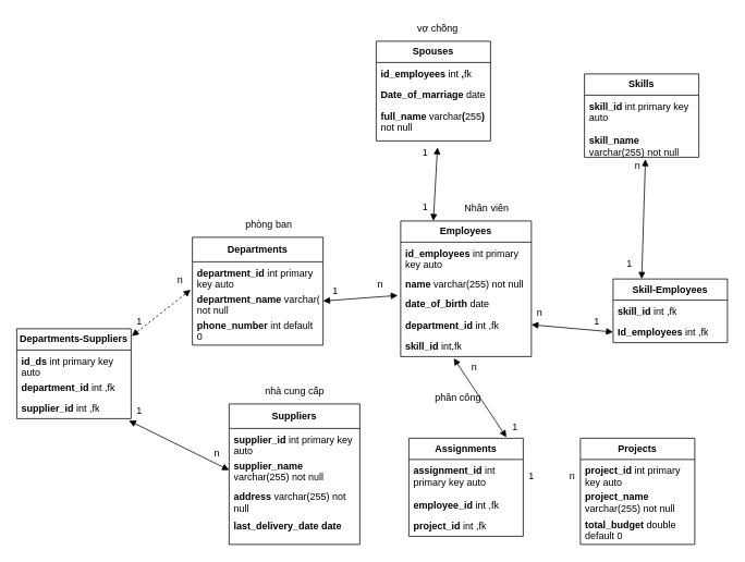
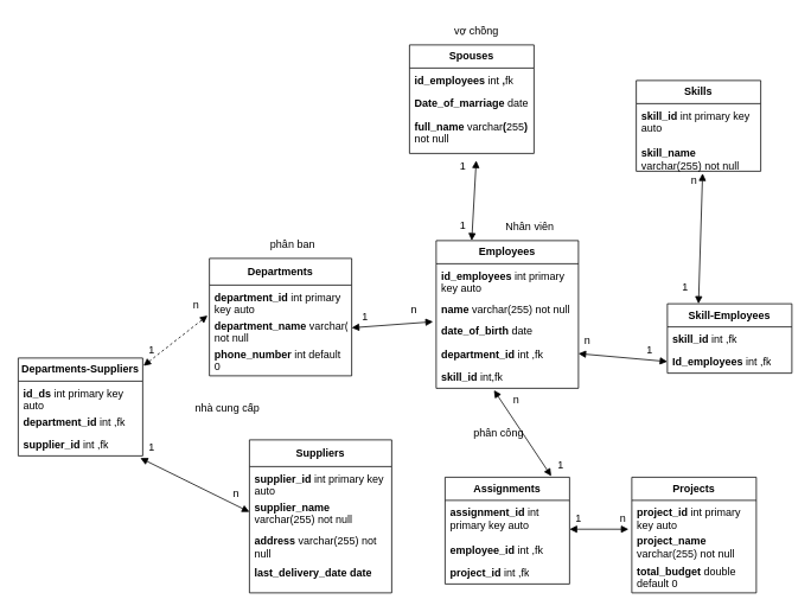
  <mxCell id="0" />
  <mxCell id="1" parent="0" />
  <mxCell id="2" value="&lt;b&gt;Employees&lt;/b&gt;" style="swimlane;fontStyle=0;childLayout=stackLayout;horizontal=1;startSize=26;fillColor=none;horizontalStack=0;resizeParent=1;resizeParentMax=0;resizeLast=0;collapsible=1;marginBottom=0;whiteSpace=wrap;html=1;" parent="1" vertex="1"><mxGeometry x="490" y="270" width="160" height="166" as="geometry" /></mxCell>
  <mxCell id="3" value="&lt;b&gt;id_employees&lt;/b&gt;&lt;b style=&quot;border-color: var(--border-color);&quot;&gt;&amp;nbsp;&lt;/b&gt;int primary key&amp;nbsp;auto&lt;b&gt;&lt;br&gt;&amp;nbsp;&lt;/b&gt;" style="text;strokeColor=none;fillColor=none;align=left;verticalAlign=top;spacingLeft=4;spacingRight=4;overflow=hidden;rotatable=0;points=[[0,0.5],[1,0.5]];portConstraint=eastwest;whiteSpace=wrap;html=1;" parent="2" vertex="1"><mxGeometry y="26" width="160" height="38" as="geometry" /></mxCell>
  <mxCell id="4" value="&lt;b&gt;name &lt;/b&gt;varchar(255) not null" style="text;strokeColor=none;fillColor=none;align=left;verticalAlign=top;spacingLeft=4;spacingRight=4;overflow=hidden;rotatable=0;points=[[0,0.5],[1,0.5]];portConstraint=eastwest;whiteSpace=wrap;html=1;" parent="2" vertex="1"><mxGeometry y="64" width="160" height="24" as="geometry" /></mxCell>
  <mxCell id="5" value="&lt;b&gt;date_of_birth &lt;/b&gt;date" style="text;strokeColor=none;fillColor=none;align=left;verticalAlign=top;spacingLeft=4;spacingRight=4;overflow=hidden;rotatable=0;points=[[0,0.5],[1,0.5]];portConstraint=eastwest;whiteSpace=wrap;html=1;" parent="2" vertex="1"><mxGeometry y="88" width="160" height="26" as="geometry" /></mxCell>
  <mxCell id="6" value="&lt;b&gt;department_id &lt;/b&gt;int ,fk" style="text;strokeColor=none;fillColor=none;align=left;verticalAlign=top;spacingLeft=4;spacingRight=4;overflow=hidden;rotatable=0;points=[[0,0.5],[1,0.5]];portConstraint=eastwest;whiteSpace=wrap;html=1;" parent="2" vertex="1"><mxGeometry y="114" width="160" height="26" as="geometry" /></mxCell>
  <mxCell id="7" value="&lt;b&gt;skill_id &lt;/b&gt;int,fk" style="text;strokeColor=none;fillColor=none;align=left;verticalAlign=top;spacingLeft=4;spacingRight=4;overflow=hidden;rotatable=0;points=[[0,0.5],[1,0.5]];portConstraint=eastwest;whiteSpace=wrap;html=1;" parent="2" vertex="1"><mxGeometry y="140" width="160" height="26" as="geometry" /></mxCell>
  <mxCell id="8" value="&lt;b&gt;Departments&lt;/b&gt;" style="swimlane;fontStyle=0;childLayout=stackLayout;horizontal=1;startSize=30;fillColor=none;horizontalStack=0;resizeParent=1;resizeParentMax=0;resizeLast=0;collapsible=1;marginBottom=0;whiteSpace=wrap;html=1;" parent="1" vertex="1"><mxGeometry x="235" y="290" width="160" height="132" as="geometry" /></mxCell>
  <mxCell id="9" value="&lt;b&gt;department_id&lt;/b&gt;&amp;nbsp;int primary key auto" style="text;strokeColor=none;fillColor=none;align=left;verticalAlign=top;spacingLeft=4;spacingRight=4;overflow=hidden;rotatable=0;points=[[0,0.5],[1,0.5]];portConstraint=eastwest;whiteSpace=wrap;html=1;" parent="8" vertex="1"><mxGeometry y="30" width="160" height="32" as="geometry" /></mxCell>
  <mxCell id="10" value="&lt;b&gt;department_name&lt;/b&gt;&amp;nbsp;varchar(255) not null" style="text;strokeColor=none;fillColor=none;align=left;verticalAlign=top;spacingLeft=4;spacingRight=4;overflow=hidden;rotatable=0;points=[[0,0.5],[1,0.5]];portConstraint=eastwest;whiteSpace=wrap;html=1;" parent="8" vertex="1"><mxGeometry y="62" width="160" height="32" as="geometry" /></mxCell>
  <mxCell id="11" value="&lt;b&gt;phone_number &lt;/b&gt;int default 0" style="text;strokeColor=none;fillColor=none;align=left;verticalAlign=top;spacingLeft=4;spacingRight=4;overflow=hidden;rotatable=0;points=[[0,0.5],[1,0.5]];portConstraint=eastwest;whiteSpace=wrap;html=1;" parent="8" vertex="1"><mxGeometry y="94" width="160" height="38" as="geometry" /></mxCell>
  <mxCell id="12" value="&lt;b&gt;Suppliers&lt;/b&gt;" style="swimlane;fontStyle=0;childLayout=stackLayout;horizontal=1;startSize=30;fillColor=none;horizontalStack=0;resizeParent=1;resizeParentMax=0;resizeLast=0;collapsible=1;marginBottom=0;whiteSpace=wrap;html=1;" parent="1" vertex="1"><mxGeometry x="280" y="494" width="160" height="172" as="geometry" /></mxCell>
  <mxCell id="13" value="&lt;b&gt;supplier_id&amp;nbsp;&lt;/b&gt;int primary key auto" style="text;strokeColor=none;fillColor=none;align=left;verticalAlign=top;spacingLeft=4;spacingRight=4;overflow=hidden;rotatable=0;points=[[0,0.5],[1,0.5]];portConstraint=eastwest;whiteSpace=wrap;html=1;" parent="12" vertex="1"><mxGeometry y="30" width="160" height="32" as="geometry" /></mxCell>
  <mxCell id="14" value="&lt;b&gt;supplier_name &lt;/b&gt;varchar(255) not null" style="text;strokeColor=none;fillColor=none;align=left;verticalAlign=top;spacingLeft=4;spacingRight=4;overflow=hidden;rotatable=0;points=[[0,0.5],[1,0.5]];portConstraint=eastwest;whiteSpace=wrap;html=1;" parent="12" vertex="1"><mxGeometry y="62" width="160" height="38" as="geometry" /></mxCell>
  <mxCell id="15" value="&lt;b&gt;address &lt;/b&gt;varchar(255) not null" style="text;strokeColor=none;fillColor=none;align=left;verticalAlign=top;spacingLeft=4;spacingRight=4;overflow=hidden;rotatable=0;points=[[0,0.5],[1,0.5]];portConstraint=eastwest;whiteSpace=wrap;html=1;" parent="12" vertex="1"><mxGeometry y="100" width="160" height="36" as="geometry" /></mxCell>
  <mxCell id="16" value="&lt;b&gt;last_delivery_date date&lt;/b&gt;" style="text;strokeColor=none;fillColor=none;align=left;verticalAlign=top;spacingLeft=4;spacingRight=4;overflow=hidden;rotatable=0;points=[[0,0.5],[1,0.5]];portConstraint=eastwest;whiteSpace=wrap;html=1;" parent="12" vertex="1"><mxGeometry y="136" width="160" height="36" as="geometry" /></mxCell>
- <mxCell id="17" value="phòng ban&amp;nbsp;" style="text;html=1;align=center;verticalAlign=middle;resizable=0;points=[];autosize=1;strokeColor=none;fillColor=none;" parent="1" vertex="1"><mxGeometry x="290" y="260" width="80" height="30" as="geometry" /></mxCell>
+ <mxCell id="17" value="phân ban&amp;nbsp;" style="text;html=1;align=center;verticalAlign=middle;resizable=0;points=[];autosize=1;strokeColor=none;fillColor=none;" parent="1" vertex="1"><mxGeometry x="290" y="260" width="80" height="30" as="geometry" /></mxCell>
  <mxCell id="18" value="Nhân viên" style="text;html=1;align=center;verticalAlign=middle;resizable=0;points=[];autosize=1;strokeColor=none;fillColor=none;" parent="1" vertex="1"><mxGeometry x="555" y="240" width="80" height="30" as="geometry" /></mxCell>
  <mxCell id="19" value="" style="endArrow=block;startArrow=block;endFill=1;startFill=1;html=1;rounded=0;exitX=1;exitY=0.5;exitDx=0;exitDy=0;entryX=-0.022;entryY=0.123;entryDx=0;entryDy=0;entryPerimeter=0;" parent="1" source="10" target="5" edge="1"><mxGeometry width="160" relative="1" as="geometry"><mxPoint x="350" y="440" as="sourcePoint" /><mxPoint x="310" y="360" as="targetPoint" /></mxGeometry></mxCell>
  <mxCell id="20" value="1" style="text;html=1;align=center;verticalAlign=middle;resizable=0;points=[];autosize=1;strokeColor=none;fillColor=none;" parent="1" vertex="1"><mxGeometry x="395" y="341" width="30" height="30" as="geometry" /></mxCell>
  <mxCell id="21" value="n" style="text;html=1;align=center;verticalAlign=middle;resizable=0;points=[];autosize=1;strokeColor=none;fillColor=none;" parent="1" vertex="1"><mxGeometry x="450" y="333" width="30" height="30" as="geometry" /></mxCell>
  <mxCell id="22" value="&lt;b&gt;Skills&lt;/b&gt;" style="swimlane;fontStyle=0;childLayout=stackLayout;horizontal=1;startSize=26;fillColor=none;horizontalStack=0;resizeParent=1;resizeParentMax=0;resizeLast=0;collapsible=1;marginBottom=0;whiteSpace=wrap;html=1;" parent="1" vertex="1"><mxGeometry x="715" y="90" width="140" height="102" as="geometry" /></mxCell>
  <mxCell id="23" value="&lt;b&gt;skill_id&amp;nbsp;&lt;/b&gt;int primary key auto" style="text;strokeColor=none;fillColor=none;align=left;verticalAlign=top;spacingLeft=4;spacingRight=4;overflow=hidden;rotatable=0;points=[[0,0.5],[1,0.5]];portConstraint=eastwest;whiteSpace=wrap;html=1;" parent="22" vertex="1"><mxGeometry y="26" width="140" height="42" as="geometry" /></mxCell>
  <mxCell id="24" value="&lt;b&gt;skill_name &lt;/b&gt;varchar(255) not null" style="text;strokeColor=none;fillColor=none;align=left;verticalAlign=top;spacingLeft=4;spacingRight=4;overflow=hidden;rotatable=0;points=[[0,0.5],[1,0.5]];portConstraint=eastwest;whiteSpace=wrap;html=1;" parent="22" vertex="1"><mxGeometry y="68" width="140" height="34" as="geometry" /></mxCell>
  <mxCell id="25" value="" style="endArrow=block;startArrow=block;endFill=1;startFill=1;html=1;rounded=0;entryX=0;entryY=0.5;entryDx=0;entryDy=0;exitX=1;exitY=0.5;exitDx=0;exitDy=0;" parent="1" source="6" target="54" edge="1"><mxGeometry width="160" relative="1" as="geometry"><mxPoint x="691.02" y="419.002" as="sourcePoint" /><mxPoint x="750" y="228.59" as="targetPoint" /></mxGeometry></mxCell>
  <mxCell id="26" value="&lt;b&gt;Projects&lt;/b&gt;" style="swimlane;fontStyle=0;childLayout=stackLayout;horizontal=1;startSize=26;fillColor=none;horizontalStack=0;resizeParent=1;resizeParentMax=0;resizeLast=0;collapsible=1;marginBottom=0;whiteSpace=wrap;html=1;" parent="1" vertex="1"><mxGeometry x="710" y="536" width="140" height="130" as="geometry" /></mxCell>
  <mxCell id="27" value="&lt;b&gt;project_id&amp;nbsp;&lt;/b&gt;int primary key auto" style="text;strokeColor=none;fillColor=none;align=left;verticalAlign=top;spacingLeft=4;spacingRight=4;overflow=hidden;rotatable=0;points=[[0,0.5],[1,0.5]];portConstraint=eastwest;whiteSpace=wrap;html=1;" parent="26" vertex="1"><mxGeometry y="26" width="140" height="32" as="geometry" /></mxCell>
  <mxCell id="28" value="&lt;b&gt;project_name &lt;/b&gt;varchar(255) not null&amp;nbsp;" style="text;strokeColor=none;fillColor=none;align=left;verticalAlign=top;spacingLeft=4;spacingRight=4;overflow=hidden;rotatable=0;points=[[0,0.5],[1,0.5]];portConstraint=eastwest;whiteSpace=wrap;html=1;" parent="26" vertex="1"><mxGeometry y="58" width="140" height="34" as="geometry" /></mxCell>
  <mxCell id="29" value="&lt;b&gt;total_budget &lt;/b&gt;double default 0" style="text;strokeColor=none;fillColor=none;align=left;verticalAlign=top;spacingLeft=4;spacingRight=4;overflow=hidden;rotatable=0;points=[[0,0.5],[1,0.5]];portConstraint=eastwest;whiteSpace=wrap;html=1;" parent="26" vertex="1"><mxGeometry y="92" width="140" height="38" as="geometry" /></mxCell>
  <mxCell id="30" value="&lt;b&gt;Assignments&lt;/b&gt;" style="swimlane;fontStyle=0;childLayout=stackLayout;horizontal=1;startSize=26;fillColor=none;horizontalStack=0;resizeParent=1;resizeParentMax=0;resizeLast=0;collapsible=1;marginBottom=0;whiteSpace=wrap;html=1;" parent="1" vertex="1"><mxGeometry x="500" y="536" width="140" height="120" as="geometry" /></mxCell>
  <mxCell id="31" value="&lt;b&gt;assignment_id&amp;nbsp;&lt;/b&gt;int primary key auto" style="text;strokeColor=none;fillColor=none;align=left;verticalAlign=top;spacingLeft=4;spacingRight=4;overflow=hidden;rotatable=0;points=[[0,0.5],[1,0.5]];portConstraint=eastwest;whiteSpace=wrap;html=1;" parent="30" vertex="1"><mxGeometry y="26" width="140" height="42" as="geometry" /></mxCell>
  <mxCell id="32" value="&lt;b&gt;employee_id &lt;/b&gt;int ,fk" style="text;strokeColor=none;fillColor=none;align=left;verticalAlign=top;spacingLeft=4;spacingRight=4;overflow=hidden;rotatable=0;points=[[0,0.5],[1,0.5]];portConstraint=eastwest;whiteSpace=wrap;html=1;" parent="30" vertex="1"><mxGeometry y="68" width="140" height="26" as="geometry" /></mxCell>
  <mxCell id="33" value="&lt;b&gt;project_id &lt;/b&gt;int ,fk" style="text;strokeColor=none;fillColor=none;align=left;verticalAlign=top;spacingLeft=4;spacingRight=4;overflow=hidden;rotatable=0;points=[[0,0.5],[1,0.5]];portConstraint=eastwest;whiteSpace=wrap;html=1;" parent="30" vertex="1"><mxGeometry y="94" width="140" height="26" as="geometry" /></mxCell>
  <mxCell id="34" value="phân công" style="text;html=1;align=center;verticalAlign=middle;resizable=0;points=[];autosize=1;strokeColor=none;fillColor=none;" parent="1" vertex="1"><mxGeometry x="520" y="471" width="80" height="30" as="geometry" /></mxCell>
  <mxCell id="35" value="" style="endArrow=block;startArrow=block;endFill=1;startFill=1;html=1;rounded=0;exitX=0.406;exitY=1.08;exitDx=0;exitDy=0;exitPerimeter=0;entryX=0.853;entryY=-0.01;entryDx=0;entryDy=0;entryPerimeter=0;" parent="1" source="7" target="30" edge="1"><mxGeometry width="160" relative="1" as="geometry"><mxPoint x="350" y="480" as="sourcePoint" /><mxPoint x="510" y="480" as="targetPoint" /></mxGeometry></mxCell>
- <mxCell id="37" value="nhà cung cấp" style="text;html=1;align=center;verticalAlign=middle;resizable=0;points=[];autosize=1;strokeColor=none;fillColor=none;" parent="1" vertex="1"><mxGeometry x="310" y="464" width="100" height="30" as="geometry" /></mxCell>
+ <mxCell id="36" value="" style="endArrow=block;startArrow=block;endFill=1;startFill=1;html=1;rounded=0;entryX=-0.026;entryY=0.013;entryDx=0;entryDy=0;entryPerimeter=0;exitX=1;exitY=0.772;exitDx=0;exitDy=0;exitPerimeter=0;" parent="1" source="31" target="28" edge="1"><mxGeometry width="160" relative="1" as="geometry"><mxPoint x="350" y="480" as="sourcePoint" /><mxPoint x="510" y="480" as="targetPoint" /></mxGeometry></mxCell>
+ <mxCell id="37" value="nhà cung cấp" style="text;html=1;align=center;verticalAlign=middle;resizable=0;points=[];autosize=1;strokeColor=none;fillColor=none;" parent="1" vertex="1"><mxGeometry x="205" y="444" width="100" height="30" as="geometry" /></mxCell>
  <mxCell id="38" value="&lt;b style=&quot;border-color: var(--border-color);&quot;&gt;Departments-&lt;/b&gt;&lt;b style=&quot;border-color: var(--border-color);&quot;&gt;Suppliers&lt;/b&gt;" style="swimlane;fontStyle=0;childLayout=stackLayout;horizontal=1;startSize=26;fillColor=none;horizontalStack=0;resizeParent=1;resizeParentMax=0;resizeLast=0;collapsible=1;marginBottom=0;whiteSpace=wrap;html=1;" parent="1" vertex="1"><mxGeometry x="20" y="402" width="140" height="110" as="geometry" /></mxCell>
  <mxCell id="39" value="&lt;b&gt;id_ds&amp;nbsp;&lt;/b&gt;int primary key auto" style="text;strokeColor=none;fillColor=none;align=left;verticalAlign=top;spacingLeft=4;spacingRight=4;overflow=hidden;rotatable=0;points=[[0,0.5],[1,0.5]];portConstraint=eastwest;whiteSpace=wrap;html=1;" parent="38" vertex="1"><mxGeometry y="26" width="140" height="32" as="geometry" /></mxCell>
  <mxCell id="40" value="&lt;b style=&quot;border-color: var(--border-color);&quot;&gt;department_id&lt;/b&gt;&amp;nbsp;int ,fk" style="text;strokeColor=none;fillColor=none;align=left;verticalAlign=top;spacingLeft=4;spacingRight=4;overflow=hidden;rotatable=0;points=[[0,0.5],[1,0.5]];portConstraint=eastwest;whiteSpace=wrap;html=1;" parent="38" vertex="1"><mxGeometry y="58" width="140" height="26" as="geometry" /></mxCell>
  <mxCell id="41" value="&lt;b style=&quot;border-color: var(--border-color);&quot;&gt;supplier_id &lt;/b&gt;&lt;span style=&quot;border-color: var(--border-color);&quot;&gt;int ,fk&lt;/span&gt;" style="text;strokeColor=none;fillColor=none;align=left;verticalAlign=top;spacingLeft=4;spacingRight=4;overflow=hidden;rotatable=0;points=[[0,0.5],[1,0.5]];portConstraint=eastwest;whiteSpace=wrap;html=1;" parent="38" vertex="1"><mxGeometry y="84" width="140" height="26" as="geometry" /></mxCell>
  <mxCell id="42" value="" style="endArrow=block;startArrow=block;endFill=1;startFill=1;html=1;rounded=0;exitX=0.981;exitY=1.094;exitDx=0;exitDy=0;exitPerimeter=0;entryX=0;entryY=0.5;entryDx=0;entryDy=0;" parent="1" source="41" target="14" edge="1"><mxGeometry width="160" relative="1" as="geometry"><mxPoint x="320" y="450" as="sourcePoint" /><mxPoint x="480" y="450" as="targetPoint" /></mxGeometry></mxCell>
  <mxCell id="43" value="" style="endArrow=block;startArrow=block;endFill=1;startFill=1;html=1;rounded=0;exitX=1.006;exitY=0.08;exitDx=0;exitDy=0;exitPerimeter=0;entryX=-0.013;entryY=0.071;entryDx=0;entryDy=0;entryPerimeter=0;dashed=1;" parent="1" source="38" target="10" edge="1"><mxGeometry width="160" relative="1" as="geometry"><mxPoint x="320" y="450" as="sourcePoint" /><mxPoint x="480" y="450" as="targetPoint" /></mxGeometry></mxCell>
  <mxCell id="44" value="1" style="text;html=1;align=center;verticalAlign=middle;resizable=0;points=[];autosize=1;strokeColor=none;fillColor=none;" parent="1" vertex="1"><mxGeometry x="155" y="378" width="30" height="30" as="geometry" /></mxCell>
  <mxCell id="45" value="n" style="text;html=1;align=center;verticalAlign=middle;resizable=0;points=[];autosize=1;strokeColor=none;fillColor=none;" parent="1" vertex="1"><mxGeometry x="205" y="328" width="30" height="30" as="geometry" /></mxCell>
  <mxCell id="46" value="1" style="text;html=1;align=center;verticalAlign=middle;resizable=0;points=[];autosize=1;strokeColor=none;fillColor=none;" parent="1" vertex="1"><mxGeometry x="155" y="488" width="30" height="30" as="geometry" /></mxCell>
  <mxCell id="47" value="n" style="text;html=1;align=center;verticalAlign=middle;resizable=0;points=[];autosize=1;strokeColor=none;fillColor=none;" parent="1" vertex="1"><mxGeometry x="250" y="540" width="30" height="30" as="geometry" /></mxCell>
  <mxCell id="48" value="1" style="text;html=1;align=center;verticalAlign=middle;resizable=0;points=[];autosize=1;strokeColor=none;fillColor=none;" parent="1" vertex="1"><mxGeometry x="635" y="568" width="30" height="30" as="geometry" /></mxCell>
  <mxCell id="49" value="n" style="text;html=1;align=center;verticalAlign=middle;resizable=0;points=[];autosize=1;strokeColor=none;fillColor=none;" parent="1" vertex="1"><mxGeometry x="685" y="568" width="30" height="30" as="geometry" /></mxCell>
  <mxCell id="50" value="1" style="text;html=1;align=center;verticalAlign=middle;resizable=0;points=[];autosize=1;strokeColor=none;fillColor=none;" parent="1" vertex="1"><mxGeometry x="615" y="508" width="30" height="30" as="geometry" /></mxCell>
  <mxCell id="51" value="n" style="text;html=1;align=center;verticalAlign=middle;resizable=0;points=[];autosize=1;strokeColor=none;fillColor=none;" parent="1" vertex="1"><mxGeometry x="565" y="434" width="30" height="30" as="geometry" /></mxCell>
  <mxCell id="52" value="&lt;b&gt;Skill-Employees&lt;/b&gt;" style="swimlane;fontStyle=0;childLayout=stackLayout;horizontal=1;startSize=26;fillColor=none;horizontalStack=0;resizeParent=1;resizeParentMax=0;resizeLast=0;collapsible=1;marginBottom=0;whiteSpace=wrap;html=1;" vertex="1" parent="1"><mxGeometry x="750" y="341" width="140" height="78" as="geometry" /></mxCell>
  <mxCell id="53" value="&lt;b&gt;skill_id &lt;/b&gt;int ,fk" style="text;strokeColor=none;fillColor=none;align=left;verticalAlign=top;spacingLeft=4;spacingRight=4;overflow=hidden;rotatable=0;points=[[0,0.5],[1,0.5]];portConstraint=eastwest;whiteSpace=wrap;html=1;" vertex="1" parent="52"><mxGeometry y="26" width="140" height="26" as="geometry" /></mxCell>
  <mxCell id="54" value="&lt;b&gt;Id_employees &lt;/b&gt;int ,fk" style="text;strokeColor=none;fillColor=none;align=left;verticalAlign=top;spacingLeft=4;spacingRight=4;overflow=hidden;rotatable=0;points=[[0,0.5],[1,0.5]];portConstraint=eastwest;whiteSpace=wrap;html=1;" vertex="1" parent="52"><mxGeometry y="52" width="140" height="26" as="geometry" /></mxCell>
  <mxCell id="55" value="n" style="text;html=1;align=center;verticalAlign=middle;resizable=0;points=[];autosize=1;strokeColor=none;fillColor=none;" vertex="1" parent="1"><mxGeometry x="645" y="368" width="30" height="30" as="geometry" /></mxCell>
  <mxCell id="56" value="1" style="text;html=1;align=center;verticalAlign=middle;resizable=0;points=[];autosize=1;strokeColor=none;fillColor=none;" vertex="1" parent="1"><mxGeometry x="715" y="378" width="30" height="30" as="geometry" /></mxCell>
  <mxCell id="57" value="" style="endArrow=block;startArrow=block;endFill=1;startFill=1;html=1;rounded=0;entryX=0.533;entryY=1.071;entryDx=0;entryDy=0;entryPerimeter=0;exitX=0.25;exitY=0;exitDx=0;exitDy=0;" edge="1" parent="1" source="52" target="24"><mxGeometry width="160" relative="1" as="geometry"><mxPoint x="340" y="440" as="sourcePoint" /><mxPoint x="500" y="440" as="targetPoint" /></mxGeometry></mxCell>
  <mxCell id="58" value="1" style="text;html=1;align=center;verticalAlign=middle;resizable=0;points=[];autosize=1;strokeColor=none;fillColor=none;" vertex="1" parent="1"><mxGeometry x="755" y="308" width="30" height="30" as="geometry" /></mxCell>
  <mxCell id="59" value="n" style="text;html=1;align=center;verticalAlign=middle;resizable=0;points=[];autosize=1;strokeColor=none;fillColor=none;" vertex="1" parent="1"><mxGeometry x="765" y="188" width="30" height="30" as="geometry" /></mxCell>
  <mxCell id="60" value="&lt;b&gt;Spouses&lt;/b&gt;" style="swimlane;fontStyle=0;childLayout=stackLayout;horizontal=1;startSize=26;fillColor=none;horizontalStack=0;resizeParent=1;resizeParentMax=0;resizeLast=0;collapsible=1;marginBottom=0;whiteSpace=wrap;html=1;" vertex="1" parent="1"><mxGeometry x="460" y="50" width="140" height="122" as="geometry" /></mxCell>
  <mxCell id="61" value="&lt;b&gt;id_employees &lt;/b&gt;int &lt;b&gt;,&lt;/b&gt;fk" style="text;strokeColor=none;fillColor=none;align=left;verticalAlign=top;spacingLeft=4;spacingRight=4;overflow=hidden;rotatable=0;points=[[0,0.5],[1,0.5]];portConstraint=eastwest;whiteSpace=wrap;html=1;" vertex="1" parent="60"><mxGeometry y="26" width="140" height="26" as="geometry" /></mxCell>
  <mxCell id="62" value="&lt;b&gt;Date_of_marriage &lt;/b&gt;date" style="text;strokeColor=none;fillColor=none;align=left;verticalAlign=top;spacingLeft=4;spacingRight=4;overflow=hidden;rotatable=0;points=[[0,0.5],[1,0.5]];portConstraint=eastwest;whiteSpace=wrap;html=1;" vertex="1" parent="60"><mxGeometry y="52" width="140" height="26" as="geometry" /></mxCell>
  <mxCell id="63" value="&lt;b&gt;full_name &lt;/b&gt;varchar&lt;b&gt;(&lt;/b&gt;255&lt;b&gt;) &lt;/b&gt;not null" style="text;strokeColor=none;fillColor=none;align=left;verticalAlign=top;spacingLeft=4;spacingRight=4;overflow=hidden;rotatable=0;points=[[0,0.5],[1,0.5]];portConstraint=eastwest;whiteSpace=wrap;html=1;" vertex="1" parent="60"><mxGeometry y="78" width="140" height="44" as="geometry" /></mxCell>
  <mxCell id="64" value="vợ chồng" style="text;html=1;align=center;verticalAlign=middle;resizable=0;points=[];autosize=1;strokeColor=none;fillColor=none;" vertex="1" parent="1"><mxGeometry x="500" y="20" width="70" height="30" as="geometry" /></mxCell>
  <mxCell id="65" value="" style="endArrow=block;startArrow=block;endFill=1;startFill=1;html=1;rounded=0;entryX=0.536;entryY=1.182;entryDx=0;entryDy=0;entryPerimeter=0;exitX=0.25;exitY=0;exitDx=0;exitDy=0;" edge="1" parent="1" source="2" target="63"><mxGeometry width="160" relative="1" as="geometry"><mxPoint x="340" y="340" as="sourcePoint" /><mxPoint x="500" y="340" as="targetPoint" /></mxGeometry></mxCell>
  <mxCell id="66" value="1" style="text;html=1;align=center;verticalAlign=middle;resizable=0;points=[];autosize=1;strokeColor=none;fillColor=none;" vertex="1" parent="1"><mxGeometry x="505" y="238" width="30" height="30" as="geometry" /></mxCell>
  <mxCell id="67" value="1" style="text;html=1;align=center;verticalAlign=middle;resizable=0;points=[];autosize=1;strokeColor=none;fillColor=none;" vertex="1" parent="1"><mxGeometry x="505" y="172" width="30" height="30" as="geometry" /></mxCell>
